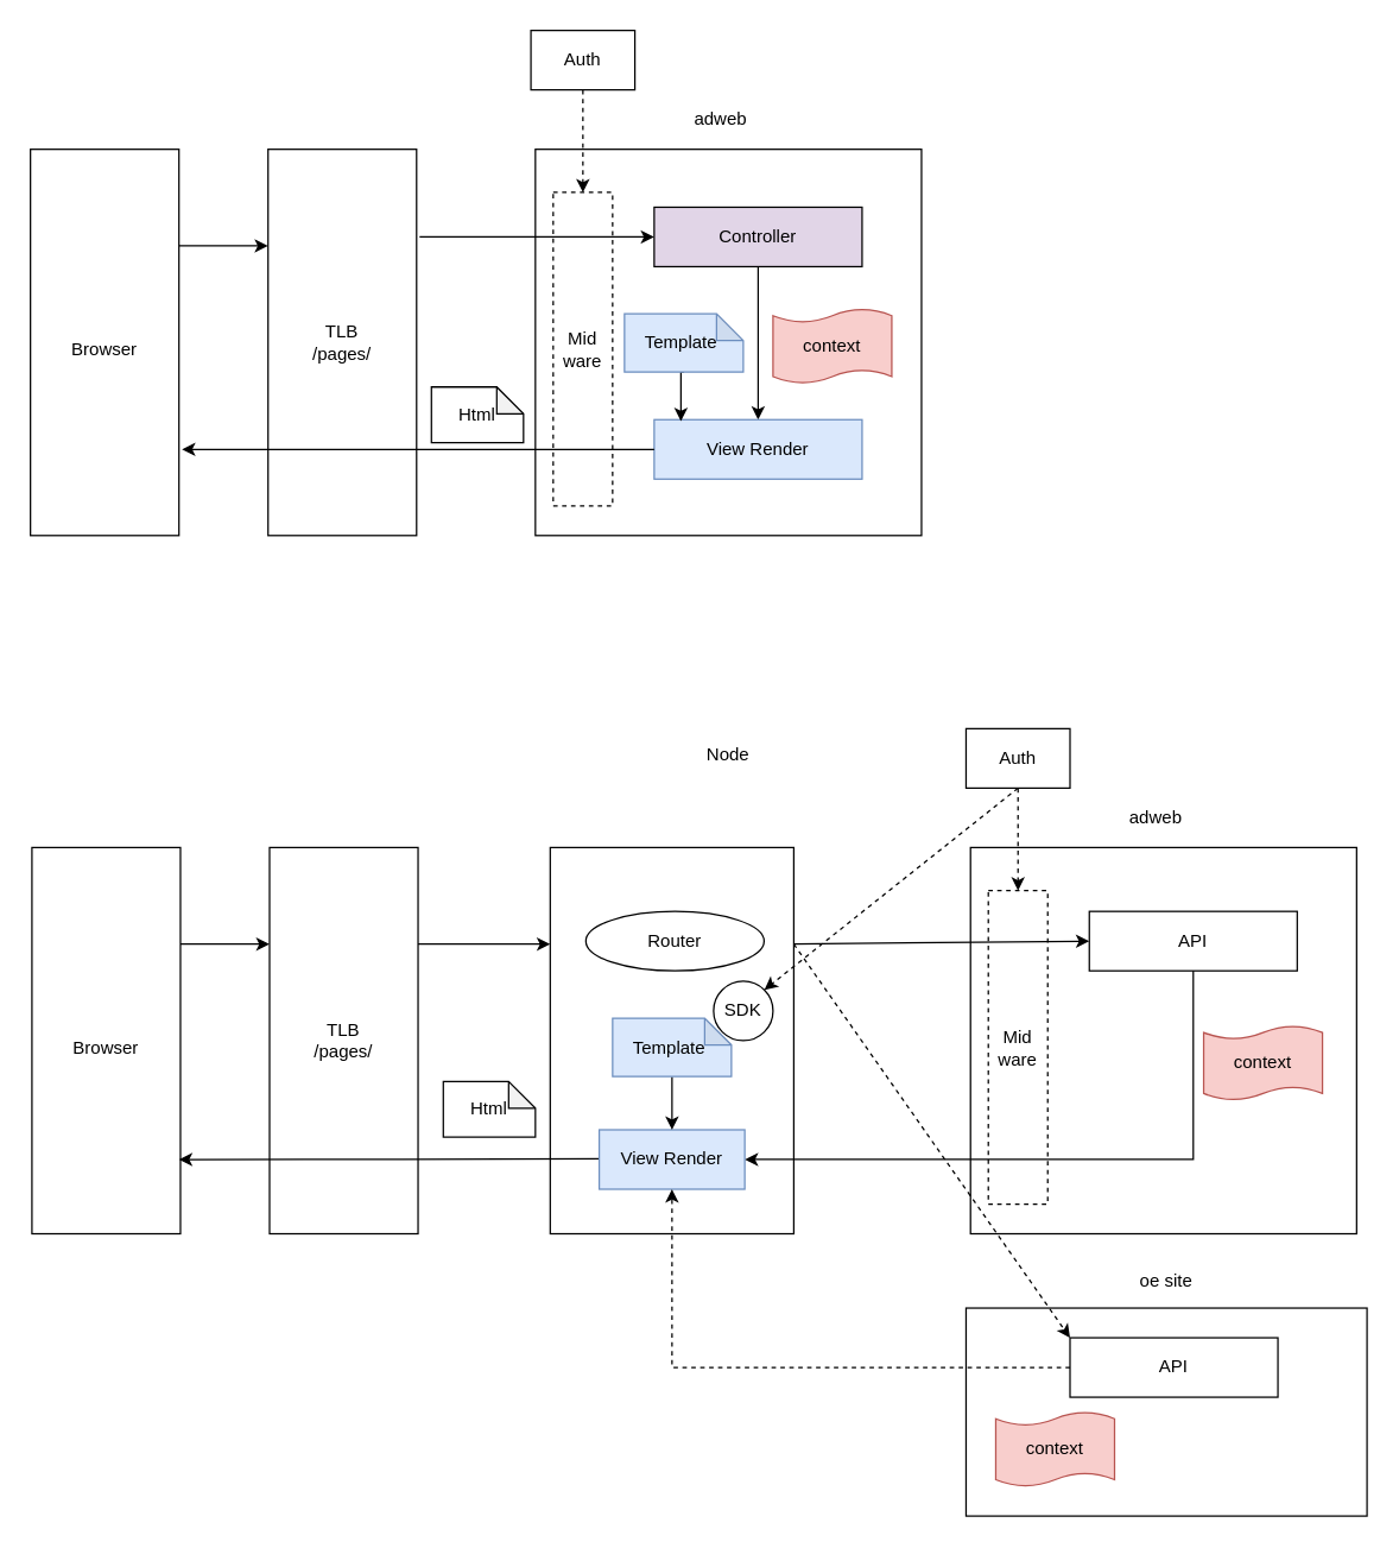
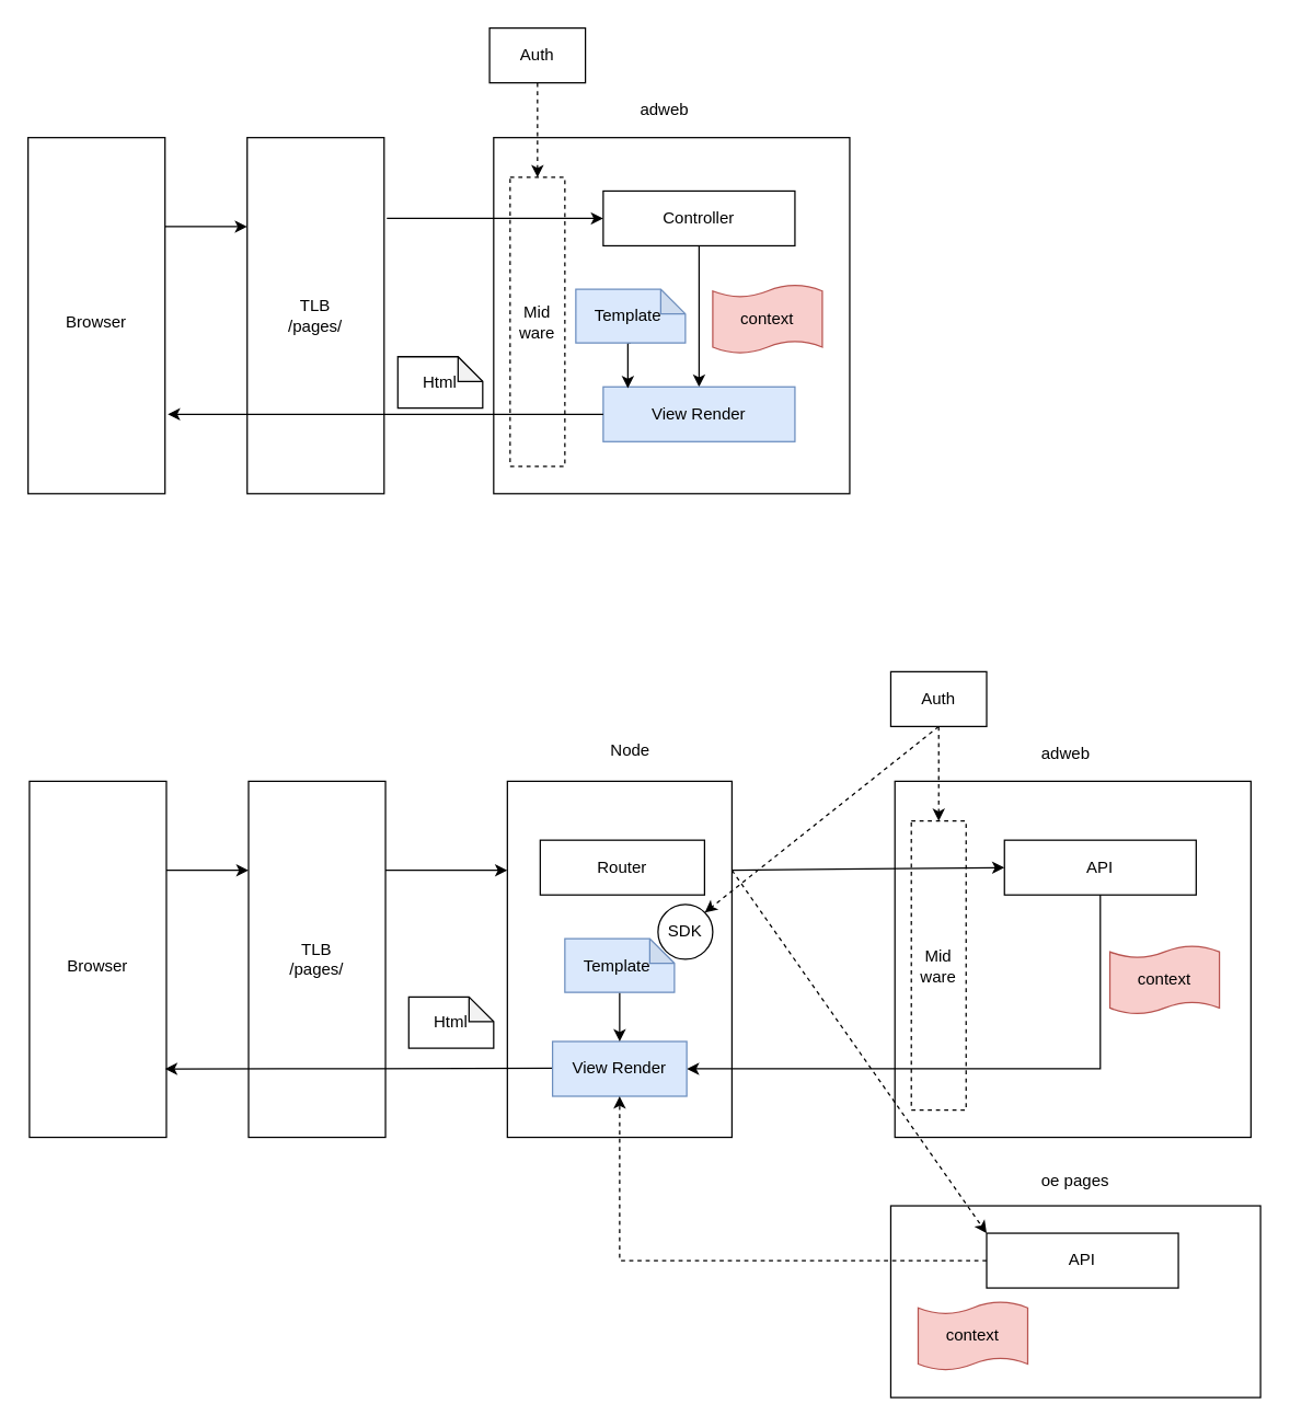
  <mxCell id="0" />
  <mxCell id="1" parent="0" />
  <mxCell id="2" style="edgeStyle=orthogonalEdgeStyle;rounded=0;orthogonalLoop=1;jettySize=auto;html=1;exitX=1;exitY=0.25;exitDx=0;exitDy=0;entryX=0;entryY=0.25;entryDx=0;entryDy=0;" edge="1" parent="1" source="3" target="5"><mxGeometry relative="1" as="geometry" /></mxCell>
  <mxCell id="3" value="" style="rounded=0;whiteSpace=wrap;html=1;" vertex="1" parent="1"><mxGeometry x="20" y="100" width="100" height="260" as="geometry" /></mxCell>
  <mxCell id="4" value="Browser" style="text;html=1;strokeColor=none;fillColor=none;align=center;verticalAlign=middle;whiteSpace=wrap;rounded=0;" vertex="1" parent="1"><mxGeometry x="45" y="225" width="50" height="20" as="geometry" /></mxCell>
  <mxCell id="5" value="TLB&lt;br&gt;/pages/" style="rounded=0;whiteSpace=wrap;html=1;" vertex="1" parent="1"><mxGeometry x="180" y="100" width="100" height="260" as="geometry" /></mxCell>
  <mxCell id="6" value="" style="rounded=0;whiteSpace=wrap;html=1;" vertex="1" parent="1"><mxGeometry x="360" y="100" width="260" height="260" as="geometry" /></mxCell>
  <mxCell id="7" value="adweb" style="text;html=1;strokeColor=none;fillColor=none;align=center;verticalAlign=middle;whiteSpace=wrap;rounded=0;" vertex="1" parent="1"><mxGeometry x="440" y="70" width="90" height="20" as="geometry" /></mxCell>
  <mxCell id="8" style="edgeStyle=orthogonalEdgeStyle;rounded=0;orthogonalLoop=1;jettySize=auto;html=1;exitX=0.5;exitY=1;exitDx=0;exitDy=0;entryX=0.5;entryY=0;entryDx=0;entryDy=0;" edge="1" parent="1" source="9" target="11"><mxGeometry relative="1" as="geometry" /></mxCell>
- <mxCell id="9" value="Controller" style="rounded=0;whiteSpace=wrap;html=1;fillColor=#e1d5e7;" vertex="1" parent="1"><mxGeometry x="440" y="139" width="140" height="40" as="geometry" /></mxCell>
+ <mxCell id="9" value="Controller" style="rounded=0;whiteSpace=wrap;html=1;" vertex="1" parent="1"><mxGeometry x="440" y="139" width="140" height="40" as="geometry" /></mxCell>
  <mxCell id="10" value="context" style="shape=tape;whiteSpace=wrap;html=1;size=0.18;fillColor=#f8cecc;strokeColor=#b85450;" vertex="1" parent="1"><mxGeometry x="520" y="207.5" width="80" height="50" as="geometry" /></mxCell>
  <mxCell id="11" value="View Render" style="rounded=0;whiteSpace=wrap;html=1;fillColor=#dae8fc;strokeColor=#6c8ebf;" vertex="1" parent="1"><mxGeometry x="440" y="282" width="140" height="40" as="geometry" /></mxCell>
  <mxCell id="12" style="edgeStyle=orthogonalEdgeStyle;rounded=0;orthogonalLoop=1;jettySize=auto;html=1;exitX=0.5;exitY=1;exitDx=0;exitDy=0;exitPerimeter=0;" edge="1" parent="1" source="13"><mxGeometry relative="1" as="geometry"><mxPoint x="458" y="283" as="targetPoint" /></mxGeometry></mxCell>
  <mxCell id="13" value="Template&amp;nbsp;" style="shape=note;whiteSpace=wrap;html=1;backgroundOutline=1;darkOpacity=0.05;size=18;fillColor=#dae8fc;strokeColor=#6c8ebf;" vertex="1" parent="1"><mxGeometry x="420" y="210.75" width="80" height="39.25" as="geometry" /></mxCell>
  <mxCell id="14" value="Mid&lt;br&gt;ware" style="rounded=0;whiteSpace=wrap;html=1;dashed=1;" vertex="1" parent="1"><mxGeometry x="372" y="129" width="40" height="211" as="geometry" /></mxCell>
  <mxCell id="15" style="edgeStyle=orthogonalEdgeStyle;rounded=0;orthogonalLoop=1;jettySize=auto;html=1;exitX=0;exitY=0.5;exitDx=0;exitDy=0;" edge="1" parent="1" source="11"><mxGeometry relative="1" as="geometry"><mxPoint x="122" y="302" as="targetPoint" /></mxGeometry></mxCell>
  <mxCell id="16" style="edgeStyle=orthogonalEdgeStyle;rounded=0;orthogonalLoop=1;jettySize=auto;html=1;entryX=0;entryY=0.5;entryDx=0;entryDy=0;exitX=1.02;exitY=0.227;exitDx=0;exitDy=0;exitPerimeter=0;" edge="1" parent="1" source="5" target="9"><mxGeometry relative="1" as="geometry"><mxPoint x="321" y="160" as="sourcePoint" /></mxGeometry></mxCell>
  <mxCell id="17" value="Html" style="shape=note;whiteSpace=wrap;html=1;backgroundOutline=1;darkOpacity=0.05;size=18;" vertex="1" parent="1"><mxGeometry x="290" y="260" width="62" height="37.5" as="geometry" /></mxCell>
  <mxCell id="18" style="edgeStyle=orthogonalEdgeStyle;rounded=0;orthogonalLoop=1;jettySize=auto;html=1;exitX=0.5;exitY=1;exitDx=0;exitDy=0;entryX=0.5;entryY=0;entryDx=0;entryDy=0;dashed=1;" edge="1" parent="1" source="19" target="14"><mxGeometry relative="1" as="geometry" /></mxCell>
  <mxCell id="19" value="Auth" style="rounded=0;whiteSpace=wrap;html=1;" vertex="1" parent="1"><mxGeometry x="357" y="20" width="70" height="40" as="geometry" /></mxCell>
  <mxCell id="20" style="edgeStyle=orthogonalEdgeStyle;rounded=0;orthogonalLoop=1;jettySize=auto;html=1;exitX=1;exitY=0.25;exitDx=0;exitDy=0;entryX=0;entryY=0.25;entryDx=0;entryDy=0;" edge="1" parent="1" source="21" target="23"><mxGeometry relative="1" as="geometry" /></mxCell>
  <mxCell id="21" value="" style="rounded=0;whiteSpace=wrap;html=1;" vertex="1" parent="1"><mxGeometry x="21" y="570" width="100" height="260" as="geometry" /></mxCell>
  <mxCell id="22" value="Browser" style="text;html=1;strokeColor=none;fillColor=none;align=center;verticalAlign=middle;whiteSpace=wrap;rounded=0;" vertex="1" parent="1"><mxGeometry x="46" y="695" width="50" height="20" as="geometry" /></mxCell>
  <mxCell id="23" value="TLB&lt;br&gt;/pages/" style="rounded=0;whiteSpace=wrap;html=1;" vertex="1" parent="1"><mxGeometry x="181" y="570" width="100" height="260" as="geometry" /></mxCell>
  <mxCell id="24" value="" style="rounded=0;whiteSpace=wrap;html=1;" vertex="1" parent="1"><mxGeometry x="653" y="570" width="260" height="260" as="geometry" /></mxCell>
  <mxCell id="25" value="adweb" style="text;html=1;strokeColor=none;fillColor=none;align=center;verticalAlign=middle;whiteSpace=wrap;rounded=0;" vertex="1" parent="1"><mxGeometry x="733" y="540" width="90" height="20" as="geometry" /></mxCell>
  <mxCell id="26" value="API" style="rounded=0;whiteSpace=wrap;html=1;" vertex="1" parent="1"><mxGeometry x="733" y="613" width="140" height="40" as="geometry" /></mxCell>
  <mxCell id="27" value="context" style="shape=tape;whiteSpace=wrap;html=1;size=0.18;fillColor=#f8cecc;strokeColor=#b85450;" vertex="1" parent="1"><mxGeometry x="810" y="690" width="80" height="50" as="geometry" /></mxCell>
  <mxCell id="28" value="Mid&lt;br&gt;ware" style="rounded=0;whiteSpace=wrap;html=1;dashed=1;" vertex="1" parent="1"><mxGeometry x="665" y="599" width="40" height="211" as="geometry" /></mxCell>
  <mxCell id="29" style="edgeStyle=orthogonalEdgeStyle;rounded=0;orthogonalLoop=1;jettySize=auto;html=1;exitX=0.5;exitY=1;exitDx=0;exitDy=0;entryX=0.5;entryY=0;entryDx=0;entryDy=0;dashed=1;" edge="1" parent="1" source="30" target="28"><mxGeometry relative="1" as="geometry" /></mxCell>
  <mxCell id="30" value="Auth" style="rounded=0;whiteSpace=wrap;html=1;" vertex="1" parent="1"><mxGeometry x="650" y="490" width="70" height="40" as="geometry" /></mxCell>
  <mxCell id="31" value="" style="rounded=0;whiteSpace=wrap;html=1;" vertex="1" parent="1"><mxGeometry x="370" y="570" width="164" height="260" as="geometry" /></mxCell>
- <mxCell id="32" value="Node" style="text;html=1;strokeColor=none;fillColor=none;align=center;verticalAlign=middle;whiteSpace=wrap;rounded=0;" vertex="1" parent="1"><mxGeometry x="445" y="497.5" width="90" height="20" as="geometry" /></mxCell>
+ <mxCell id="32" value="Node" style="text;html=1;strokeColor=none;fillColor=none;align=center;verticalAlign=middle;whiteSpace=wrap;rounded=0;" vertex="1" parent="1"><mxGeometry x="415" y="537.5" width="90" height="20" as="geometry" /></mxCell>
  <mxCell id="33" style="edgeStyle=orthogonalEdgeStyle;rounded=0;orthogonalLoop=1;jettySize=auto;html=1;exitX=0;exitY=0.5;exitDx=0;exitDy=0;entryX=0.99;entryY=0.808;entryDx=0;entryDy=0;entryPerimeter=0;exitPerimeter=0;" edge="1" parent="1" target="21"><mxGeometry relative="1" as="geometry"><mxPoint x="420" y="779.375" as="sourcePoint" /></mxGeometry></mxCell>
  <mxCell id="34" value="Html" style="shape=note;whiteSpace=wrap;html=1;backgroundOutline=1;darkOpacity=0.05;size=18;" vertex="1" parent="1"><mxGeometry x="298" y="727.5" width="62" height="37.5" as="geometry" /></mxCell>
  <mxCell id="35" style="edgeStyle=orthogonalEdgeStyle;rounded=0;orthogonalLoop=1;jettySize=auto;html=1;exitX=0.5;exitY=1;exitDx=0;exitDy=0;entryX=1;entryY=0.5;entryDx=0;entryDy=0;" edge="1" parent="1" source="26" target="38"><mxGeometry relative="1" as="geometry"><mxPoint x="500" y="788.375" as="targetPoint" /></mxGeometry></mxCell>
  <mxCell id="36" style="edgeStyle=orthogonalEdgeStyle;rounded=0;orthogonalLoop=1;jettySize=auto;html=1;exitX=1;exitY=0.25;exitDx=0;exitDy=0;" edge="1" parent="1" source="23"><mxGeometry relative="1" as="geometry"><mxPoint x="370" y="635" as="targetPoint" /></mxGeometry></mxCell>
  <mxCell id="37" style="edgeStyle=none;rounded=0;orthogonalLoop=1;jettySize=auto;html=1;exitX=1;exitY=0.25;exitDx=0;exitDy=0;entryX=0;entryY=0.5;entryDx=0;entryDy=0;" edge="1" parent="1" source="31" target="26"><mxGeometry relative="1" as="geometry" /></mxCell>
  <mxCell id="38" value="View Render" style="rounded=0;whiteSpace=wrap;html=1;fillColor=#dae8fc;strokeColor=#6c8ebf;" vertex="1" parent="1"><mxGeometry x="403" y="760" width="98" height="40" as="geometry" /></mxCell>
  <mxCell id="39" style="edgeStyle=none;rounded=0;orthogonalLoop=1;jettySize=auto;html=1;exitX=0.5;exitY=1;exitDx=0;exitDy=0;exitPerimeter=0;entryX=0.5;entryY=0;entryDx=0;entryDy=0;" edge="1" parent="1" source="40" target="38"><mxGeometry relative="1" as="geometry" /></mxCell>
  <mxCell id="40" value="Template&amp;nbsp;" style="shape=note;whiteSpace=wrap;html=1;backgroundOutline=1;darkOpacity=0.05;size=18;fillColor=#dae8fc;strokeColor=#6c8ebf;" vertex="1" parent="1"><mxGeometry x="412" y="684.88" width="80" height="39.25" as="geometry" /></mxCell>
  <mxCell id="41" style="edgeStyle=none;rounded=0;orthogonalLoop=1;jettySize=auto;html=1;exitX=0;exitY=0.5;exitDx=0;exitDy=0;" edge="1" parent="1" source="38" target="38"><mxGeometry relative="1" as="geometry" /></mxCell>
  <mxCell id="42" value="" style="rounded=0;whiteSpace=wrap;html=1;" vertex="1" parent="1"><mxGeometry x="650" y="880" width="270" height="140" as="geometry" /></mxCell>
- <mxCell id="43" value="oe site" style="text;html=1;strokeColor=none;fillColor=none;align=center;verticalAlign=middle;whiteSpace=wrap;rounded=0;" vertex="1" parent="1"><mxGeometry x="740" y="852" width="90" height="20" as="geometry" /></mxCell>
+ <mxCell id="43" value="oe pages" style="text;html=1;strokeColor=none;fillColor=none;align=center;verticalAlign=middle;whiteSpace=wrap;rounded=0;" vertex="1" parent="1"><mxGeometry x="740" y="852" width="90" height="20" as="geometry" /></mxCell>
  <mxCell id="44" style="edgeStyle=orthogonalEdgeStyle;rounded=0;orthogonalLoop=1;jettySize=auto;html=1;exitX=0;exitY=0.5;exitDx=0;exitDy=0;entryX=0.5;entryY=1;entryDx=0;entryDy=0;dashed=1;strokeWidth=1;" edge="1" parent="1" source="45" target="38"><mxGeometry relative="1" as="geometry" /></mxCell>
  <mxCell id="45" value="API" style="rounded=0;whiteSpace=wrap;html=1;" vertex="1" parent="1"><mxGeometry x="720" y="900" width="140" height="40" as="geometry" /></mxCell>
  <mxCell id="46" value="context" style="shape=tape;whiteSpace=wrap;html=1;size=0.18;fillColor=#f8cecc;strokeColor=#b85450;" vertex="1" parent="1"><mxGeometry x="670" y="950" width="80" height="50" as="geometry" /></mxCell>
  <mxCell id="47" style="edgeStyle=none;rounded=0;orthogonalLoop=1;jettySize=auto;html=1;exitX=1;exitY=0.25;exitDx=0;exitDy=0;entryX=0;entryY=0;entryDx=0;entryDy=0;dashed=1;strokeWidth=1;" edge="1" parent="1" source="31" target="45"><mxGeometry relative="1" as="geometry" /></mxCell>
- <mxCell id="48" value="Router" style="ellipse;whiteSpace=wrap;html=1;" vertex="1" parent="1"><mxGeometry x="394" y="613" width="120" height="40" as="geometry" /></mxCell>
+ <mxCell id="48" value="Router" style="rounded=0;whiteSpace=wrap;html=1;" vertex="1" parent="1"><mxGeometry x="394" y="613" width="120" height="40" as="geometry" /></mxCell>
  <mxCell id="49" value="SDK" style="ellipse;whiteSpace=wrap;html=1;aspect=fixed;" vertex="1" parent="1"><mxGeometry x="480" y="660" width="40" height="40" as="geometry" /></mxCell>
  <mxCell id="50" style="rounded=0;orthogonalLoop=1;jettySize=auto;html=1;exitX=0.5;exitY=1;exitDx=0;exitDy=0;entryX=1;entryY=0;entryDx=0;entryDy=0;dashed=1;" edge="1" parent="1" source="30" target="49"><mxGeometry relative="1" as="geometry"><mxPoint x="695" y="540" as="sourcePoint" /><mxPoint x="695" y="609" as="targetPoint" /></mxGeometry></mxCell>
